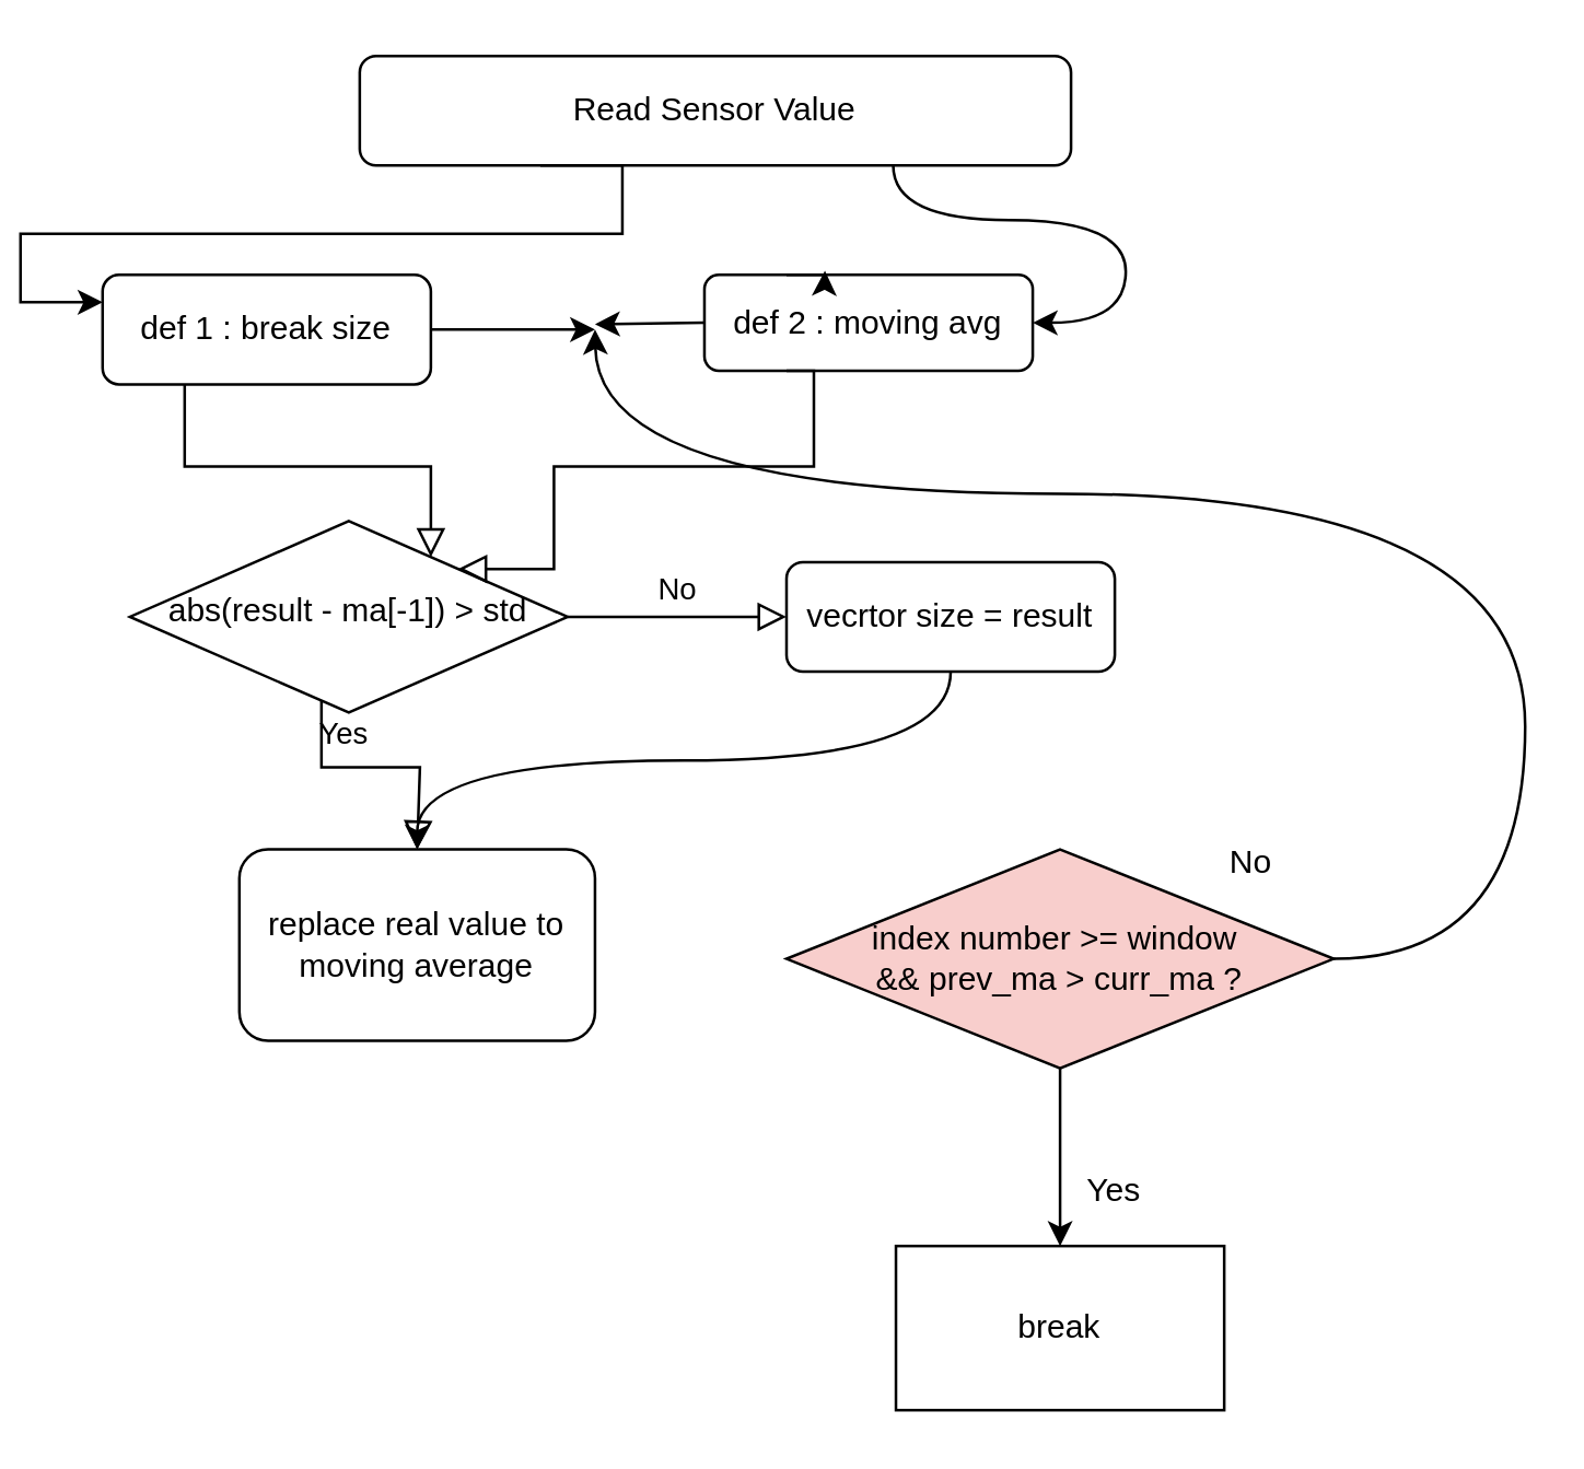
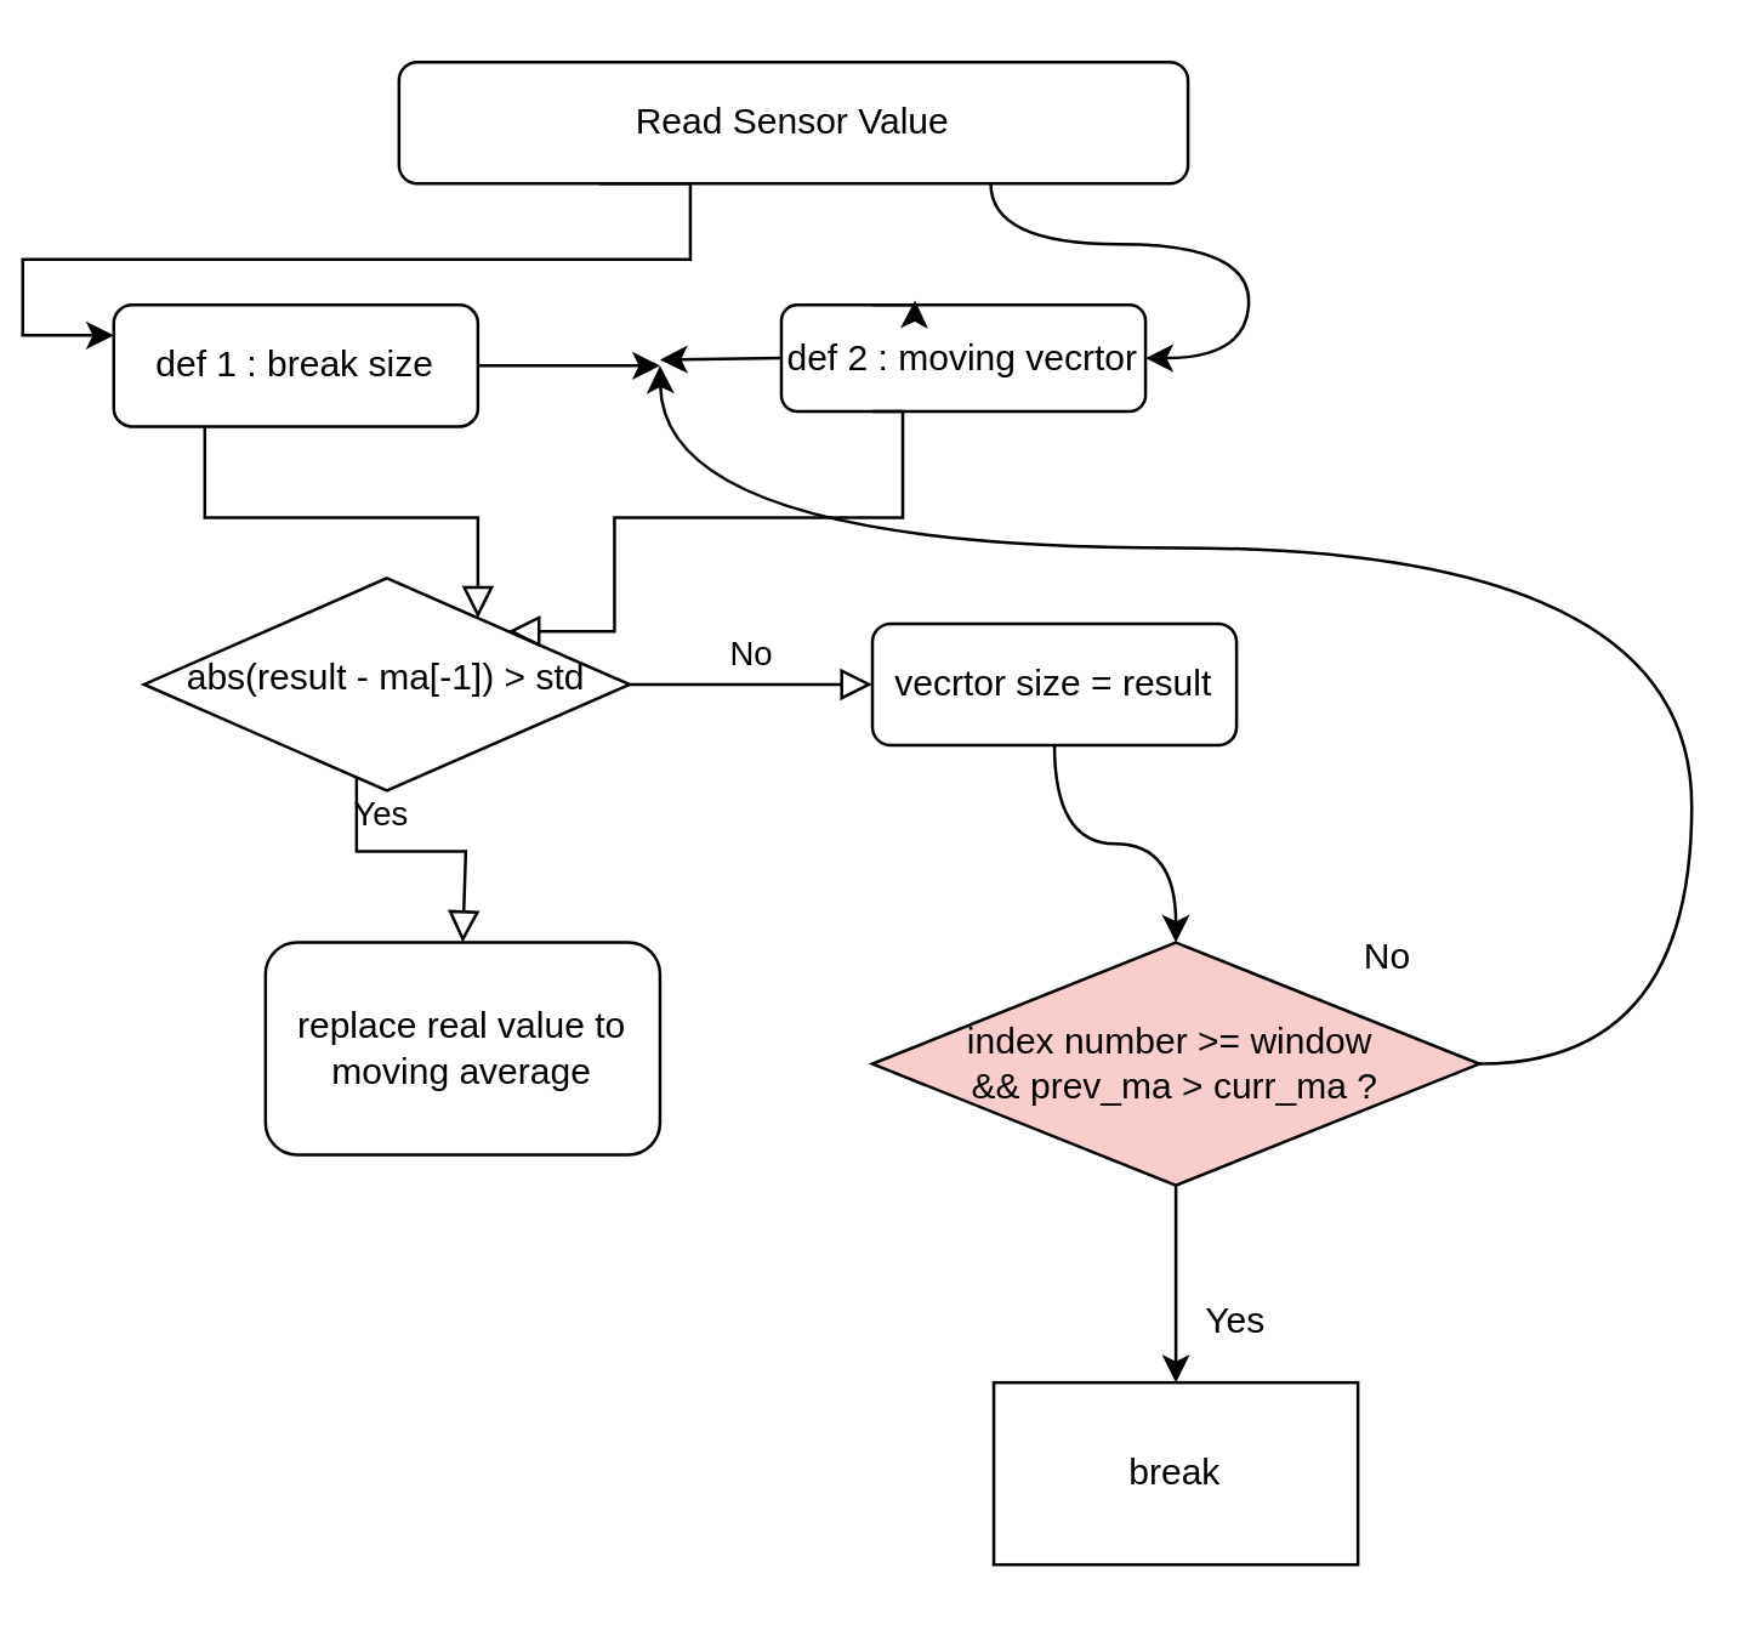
  <mxCell id="0" />
  <mxCell id="1" parent="0" />
  <mxCell id="2" value="" style="rounded=0;html=1;jettySize=auto;orthogonalLoop=1;fontSize=11;endArrow=block;endFill=0;endSize=8;strokeWidth=1;shadow=0;labelBackgroundColor=none;edgeStyle=orthogonalEdgeStyle;" parent="1" source="4" target="7" edge="1"><mxGeometry relative="1" as="geometry"><Array as="points"><mxPoint x="50" y="170" /><mxPoint x="140" y="170" /></Array></mxGeometry></mxCell>
  <mxCell id="3" style="edgeStyle=orthogonalEdgeStyle;curved=1;rounded=0;orthogonalLoop=1;jettySize=auto;html=1;exitX=1;exitY=0.5;exitDx=0;exitDy=0;" edge="1" parent="1" source="4"><mxGeometry relative="1" as="geometry"><mxPoint x="200" y="120" as="targetPoint" /></mxGeometry></mxCell>
  <mxCell id="4" value="def 1 : break size" style="rounded=1;whiteSpace=wrap;html=1;fontSize=12;glass=0;strokeWidth=1;shadow=0;" parent="1" vertex="1"><mxGeometry x="20" y="100" width="120" height="40" as="geometry" /></mxCell>
  <mxCell id="5" value="Yes" style="rounded=0;html=1;jettySize=auto;orthogonalLoop=1;fontSize=11;endArrow=block;endFill=0;endSize=8;strokeWidth=1;shadow=0;labelBackgroundColor=none;edgeStyle=orthogonalEdgeStyle;" parent="1" source="7" edge="1"><mxGeometry x="-0.735" y="8" relative="1" as="geometry"><mxPoint as="offset" /><mxPoint x="135" y="310" as="targetPoint" /><Array as="points"><mxPoint x="100" y="280" /><mxPoint x="136" y="280" /></Array></mxGeometry></mxCell>
  <mxCell id="6" value="No" style="edgeStyle=orthogonalEdgeStyle;rounded=0;html=1;jettySize=auto;orthogonalLoop=1;fontSize=11;endArrow=block;endFill=0;endSize=8;strokeWidth=1;shadow=0;labelBackgroundColor=none;" parent="1" source="7" target="9" edge="1"><mxGeometry y="10" relative="1" as="geometry"><mxPoint as="offset" /></mxGeometry></mxCell>
  <mxCell id="7" value="abs(result - ma[-1]) &amp;gt; std" style="rhombus;whiteSpace=wrap;html=1;shadow=0;fontFamily=Helvetica;fontSize=12;align=center;strokeWidth=1;spacing=6;spacingTop=-4;" parent="1" vertex="1"><mxGeometry x="30" y="190" width="160" height="70" as="geometry" /></mxCell>
- <mxCell id="8" style="edgeStyle=orthogonalEdgeStyle;curved=1;rounded=0;orthogonalLoop=1;jettySize=auto;html=1;exitX=0.5;exitY=1;exitDx=0;exitDy=0;" edge="1" parent="1" source="9" target="17"><mxGeometry relative="1" as="geometry" /></mxCell>
+ <mxCell id="8" style="edgeStyle=orthogonalEdgeStyle;curved=1;rounded=0;orthogonalLoop=1;jettySize=auto;html=1;exitX=0.5;exitY=1;exitDx=0;exitDy=0;" edge="1" parent="1" source="9" target="20"><mxGeometry relative="1" as="geometry" /></mxCell>
  <mxCell id="9" value="vecrtor size = result" style="rounded=1;whiteSpace=wrap;html=1;fontSize=12;glass=0;strokeWidth=1;shadow=0;" parent="1" vertex="1"><mxGeometry x="270" y="205" width="120" height="40" as="geometry" /></mxCell>
  <mxCell id="10" style="edgeStyle=entityRelationEdgeStyle;rounded=0;orthogonalLoop=1;jettySize=auto;html=1;exitX=0.5;exitY=1;exitDx=0;exitDy=0;" edge="1" parent="1"><mxGeometry relative="1" as="geometry"><mxPoint x="20" y="110" as="targetPoint" /><mxPoint x="180" y="60" as="sourcePoint" /><Array as="points"><mxPoint x="150" y="70" /><mxPoint x="190" y="70" /><mxPoint x="150" y="70" /></Array></mxGeometry></mxCell>
  <mxCell id="11" style="edgeStyle=orthogonalEdgeStyle;curved=1;rounded=0;orthogonalLoop=1;jettySize=auto;html=1;exitX=0.75;exitY=1;exitDx=0;exitDy=0;entryX=1;entryY=0.5;entryDx=0;entryDy=0;" edge="1" parent="1" source="12" target="14"><mxGeometry relative="1" as="geometry" /></mxCell>
  <mxCell id="12" value="Read Sensor Value" style="rounded=1;whiteSpace=wrap;html=1;" vertex="1" parent="1"><mxGeometry x="114" y="20" width="260" height="40" as="geometry" /></mxCell>
  <mxCell id="13" style="edgeStyle=none;rounded=0;orthogonalLoop=1;jettySize=auto;html=1;exitX=0;exitY=0.5;exitDx=0;exitDy=0;" edge="1" parent="1" source="14"><mxGeometry relative="1" as="geometry"><mxPoint x="200" y="118" as="targetPoint" /></mxGeometry></mxCell>
- <mxCell id="14" value="def 2 : moving avg" style="rounded=1;whiteSpace=wrap;html=1;" vertex="1" parent="1"><mxGeometry x="240" y="100" width="120" height="35" as="geometry" /></mxCell>
+ <mxCell id="14" value="def 2 : moving vecrtor" style="rounded=1;whiteSpace=wrap;html=1;" vertex="1" parent="1"><mxGeometry x="240" y="100" width="120" height="35" as="geometry" /></mxCell>
  <mxCell id="15" value="" style="rounded=0;html=1;jettySize=auto;orthogonalLoop=1;fontSize=11;endArrow=block;endFill=0;endSize=8;strokeWidth=1;shadow=0;labelBackgroundColor=none;edgeStyle=orthogonalEdgeStyle;entryX=1;entryY=0;entryDx=0;entryDy=0;exitX=0.25;exitY=1;exitDx=0;exitDy=0;" edge="1" parent="1" source="14" target="7"><mxGeometry relative="1" as="geometry"><mxPoint x="190" y="155" as="sourcePoint" /><mxPoint x="190" y="205" as="targetPoint" /><Array as="points"><mxPoint x="280" y="135" /><mxPoint x="280" y="170" /><mxPoint x="185" y="170" /></Array></mxGeometry></mxCell>
  <mxCell id="16" style="edgeStyle=orthogonalEdgeStyle;rounded=0;orthogonalLoop=1;jettySize=auto;html=1;exitX=0.25;exitY=0;exitDx=0;exitDy=0;entryX=0.367;entryY=-0.043;entryDx=0;entryDy=0;entryPerimeter=0;" edge="1" parent="1" source="14" target="14"><mxGeometry relative="1" as="geometry" /></mxCell>
  <mxCell id="17" value="replace real value to moving average" style="rounded=1;whiteSpace=wrap;html=1;" vertex="1" parent="1"><mxGeometry x="70" y="310" width="130" height="70" as="geometry" /></mxCell>
  <mxCell id="18" style="edgeStyle=none;rounded=0;orthogonalLoop=1;jettySize=auto;html=1;exitX=0.5;exitY=1;exitDx=0;exitDy=0;" edge="1" parent="1" source="20" target="21"><mxGeometry relative="1" as="geometry"><mxPoint x="360" y="450" as="targetPoint" /></mxGeometry></mxCell>
  <mxCell id="19" style="edgeStyle=orthogonalEdgeStyle;curved=1;rounded=0;orthogonalLoop=1;jettySize=auto;html=1;exitX=1;exitY=0.5;exitDx=0;exitDy=0;" edge="1" parent="1" source="20"><mxGeometry relative="1" as="geometry"><mxPoint x="200" y="120" as="targetPoint" /><Array as="points"><mxPoint x="540" y="350" /><mxPoint x="540" y="180" /><mxPoint x="201" y="180" /></Array></mxGeometry></mxCell>
  <mxCell id="20" value="index number &amp;gt;= window&amp;nbsp;&lt;br&gt;&amp;amp;&amp;amp; prev_ma &amp;gt; curr_ma ?" style="rhombus;whiteSpace=wrap;html=1;fillColor=#f8cecc;" vertex="1" parent="1"><mxGeometry x="270" y="310" width="200" height="80" as="geometry" /></mxCell>
  <mxCell id="21" value="break" style="whiteSpace=wrap;html=1;rounded=0;" vertex="1" parent="1"><mxGeometry x="310" y="455" width="120" height="60" as="geometry" /></mxCell>
  <mxCell id="22" value="Yes" style="text;strokeColor=none;align=center;fillColor=none;html=1;verticalAlign=middle;whiteSpace=wrap;rounded=0;" vertex="1" parent="1"><mxGeometry x="360" y="420" width="60" height="30" as="geometry" /></mxCell>
  <mxCell id="23" value="No" style="text;strokeColor=none;align=center;fillColor=none;html=1;verticalAlign=middle;whiteSpace=wrap;rounded=0;" vertex="1" parent="1"><mxGeometry x="410" y="300" width="60" height="30" as="geometry" /></mxCell>
